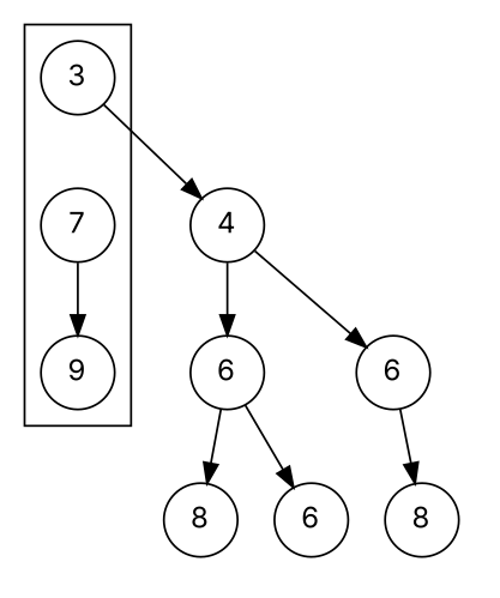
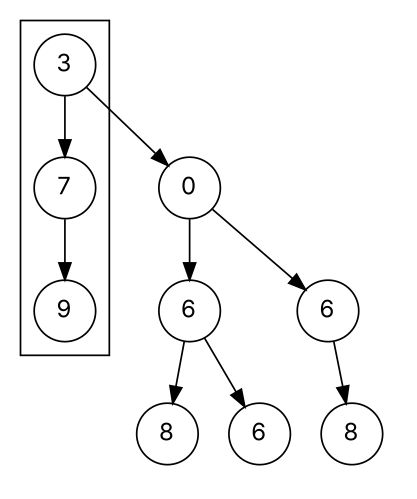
  digraph {
    compound=true
    fontname=Inter
    ordering=out
    node [fontname=Inter shape=circle]
    edge [fontname=Inter]
    n1 [label=3]
    n2 [label=7]
    n3 [label=9]
-   n4 [label=4]
+   n4 [label=0]
    n5 [label=6]
    n6 [label=6]
    n7 [label=8]
    n8 [label=6]
    n9 [label=8]
    subgraph cluster_1 {
      n1
      n2
      n3
    }
    subgraph cluster_2 {
      color=white
      n4
      n5
      n6
      n7
      n8
      n9
    }
+   n1 -> n2
    n1 -> n4
    n2 -> n3
    n4 -> n5
    n4 -> n6
    n5 -> n7
    n5 -> n8
    n6 -> n9
  }
